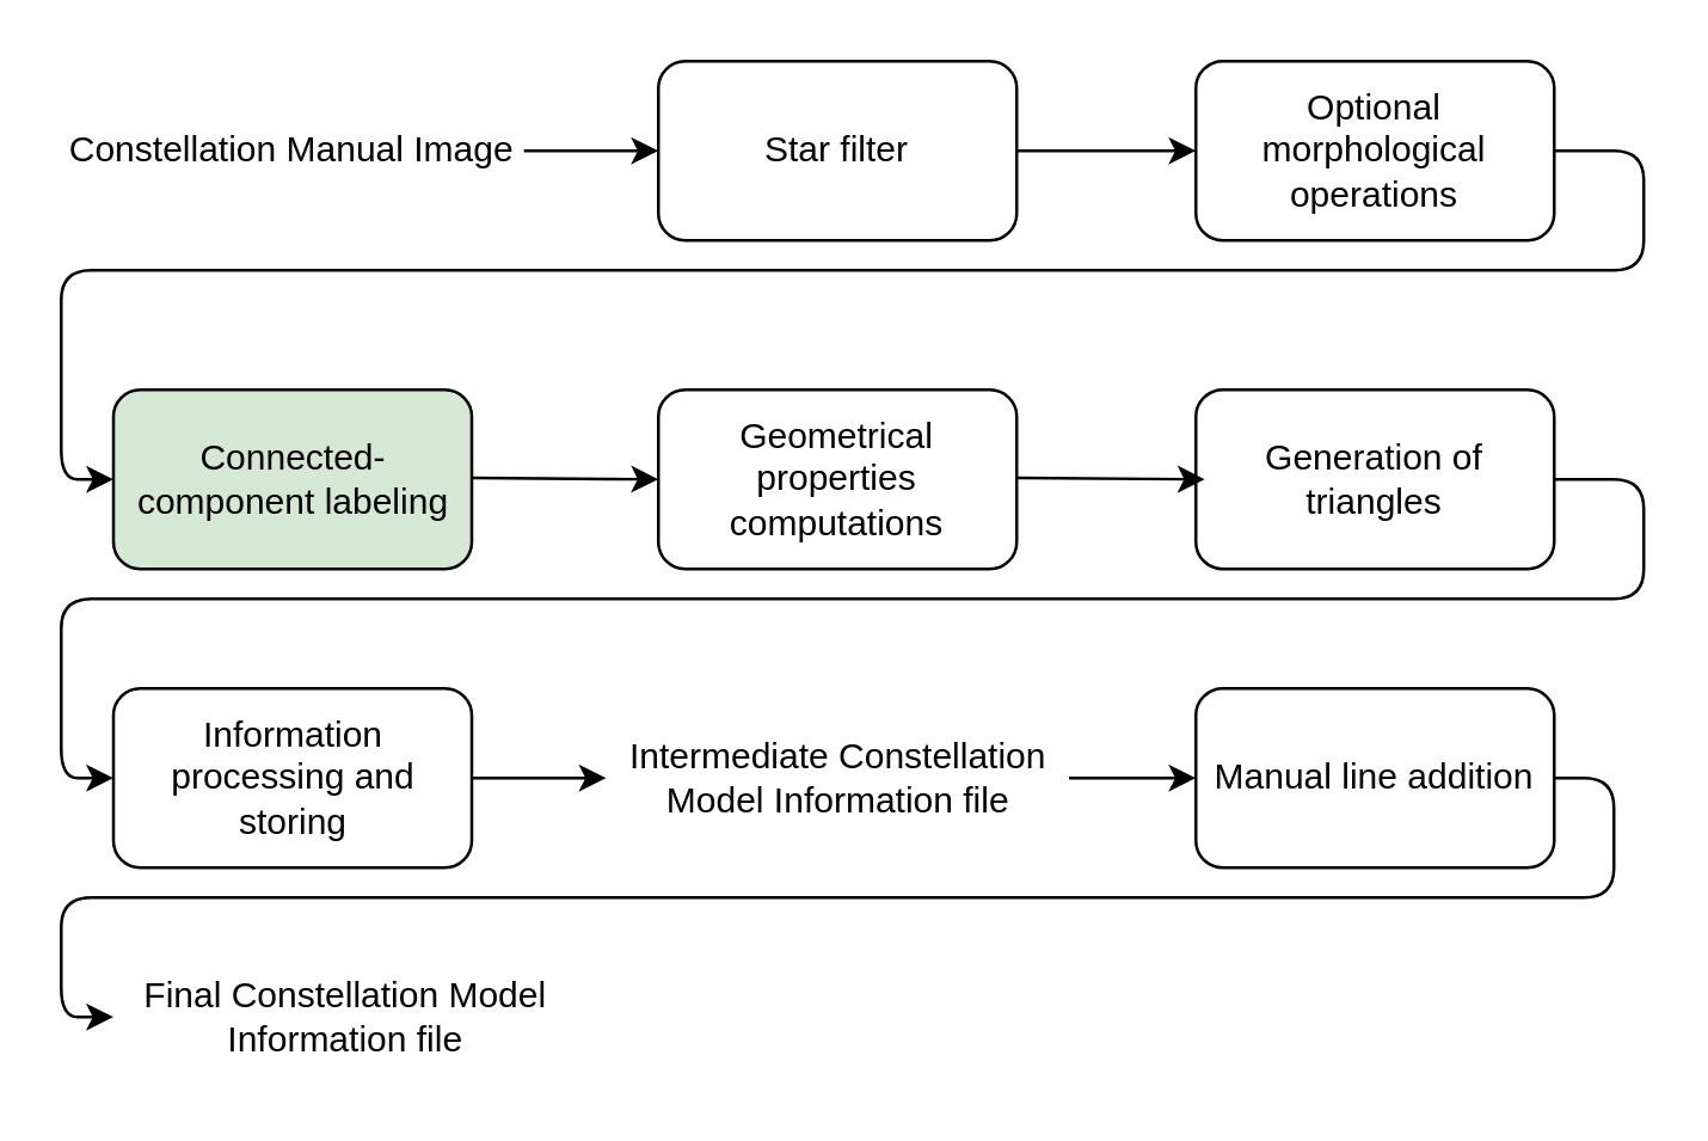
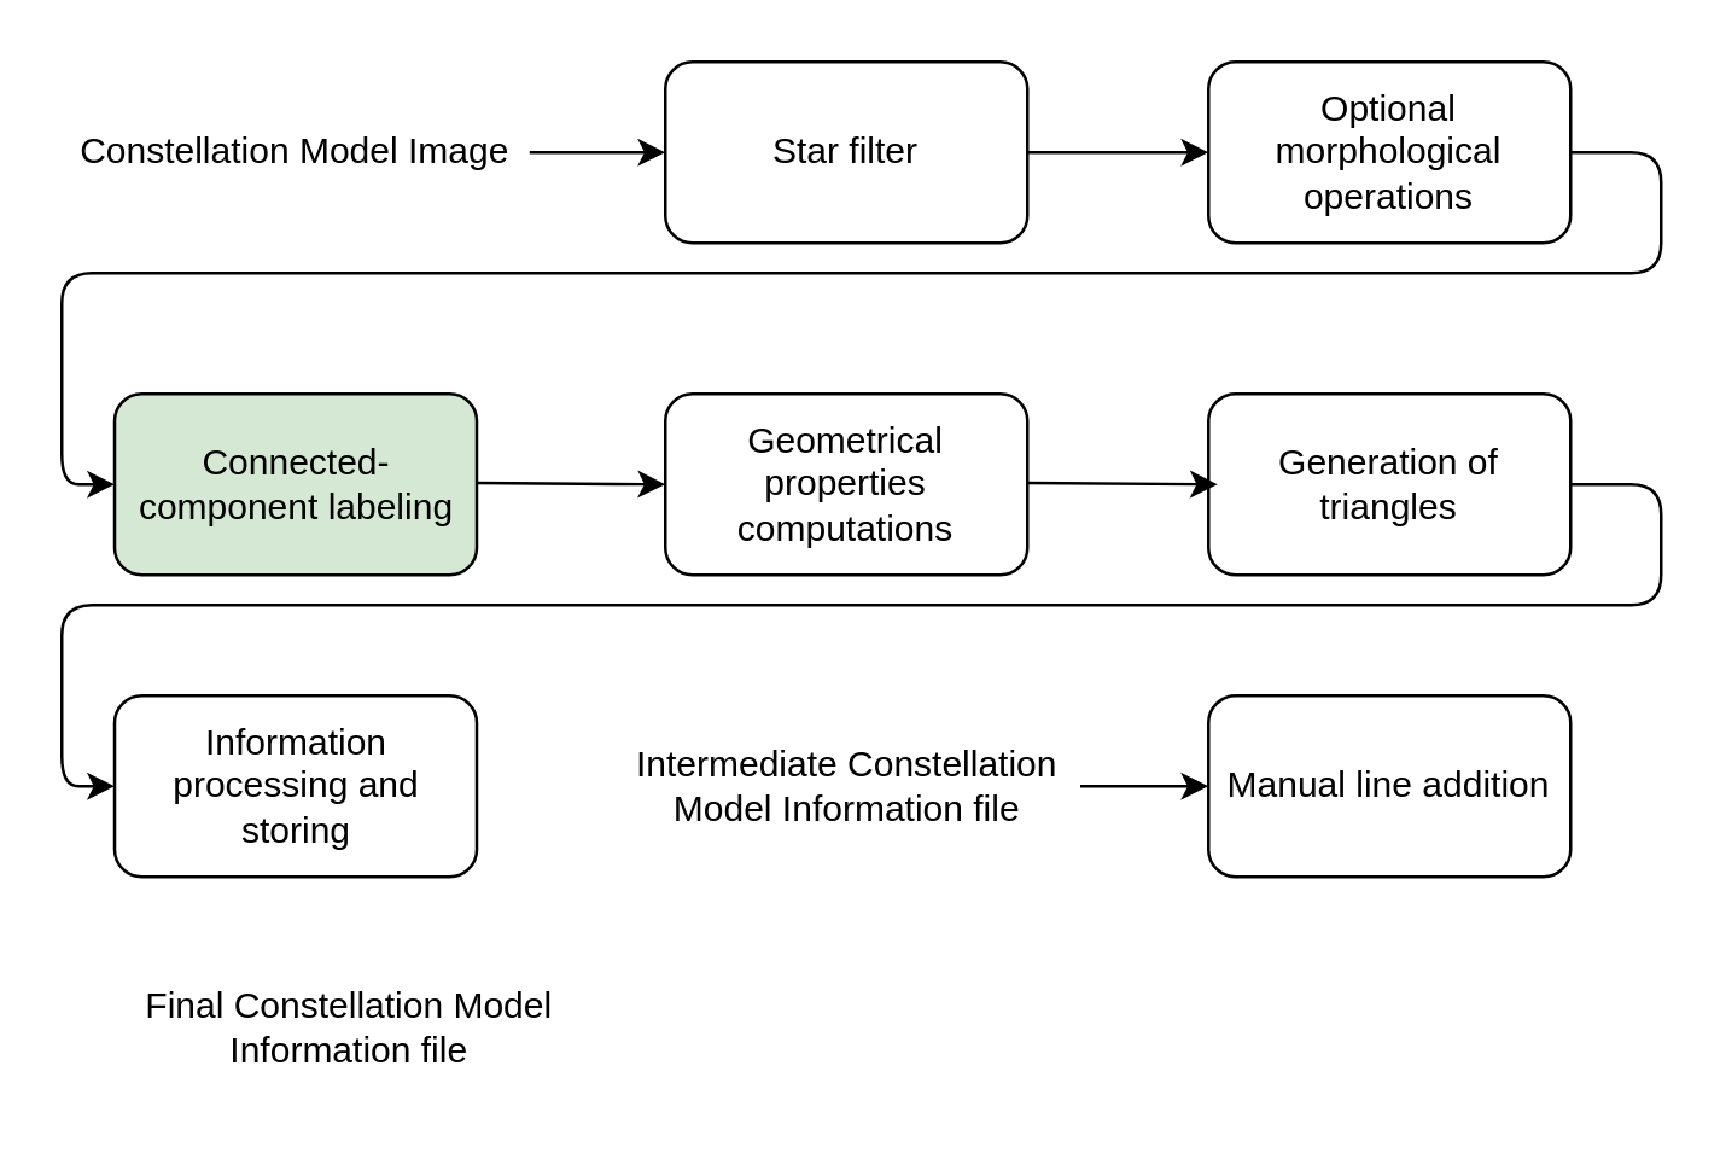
  <mxCell id="0" />
  <mxCell id="1" parent="0" />
  <mxCell id="2" value="Star filter" style="rounded=1;whiteSpace=wrap;html=1;" vertex="1" parent="1"><mxGeometry x="220" y="20" width="120" height="60" as="geometry" /></mxCell>
- <mxCell id="3" value="Constellation Manual Image" style="text;html=1;strokeColor=none;fillColor=none;align=center;verticalAlign=middle;whiteSpace=wrap;rounded=0;" vertex="1" parent="1"><mxGeometry x="20" y="30" width="155" height="40" as="geometry" /></mxCell>
+ <mxCell id="3" value="Constellation Model Image" style="text;html=1;strokeColor=none;fillColor=none;align=center;verticalAlign=middle;whiteSpace=wrap;rounded=0;" vertex="1" parent="1"><mxGeometry x="20" y="30" width="155" height="40" as="geometry" /></mxCell>
  <mxCell id="4" value="Optional morphological operations" style="rounded=1;whiteSpace=wrap;html=1;" vertex="1" parent="1"><mxGeometry x="400" y="20" width="120" height="60" as="geometry" /></mxCell>
  <mxCell id="5" value="Connected-component labeling" style="rounded=1;whiteSpace=wrap;html=1;fillColor=#d5e8d4;" vertex="1" parent="1"><mxGeometry x="37.5" y="130" width="120" height="60" as="geometry" /></mxCell>
  <mxCell id="6" value="Geometrical properties computations" style="rounded=1;whiteSpace=wrap;html=1;" vertex="1" parent="1"><mxGeometry x="220" y="130" width="120" height="60" as="geometry" /></mxCell>
  <mxCell id="7" value="Generation of triangles" style="rounded=1;whiteSpace=wrap;html=1;" vertex="1" parent="1"><mxGeometry x="400" y="130" width="120" height="60" as="geometry" /></mxCell>
  <mxCell id="8" value="Intermediate Constellation Model Information file" style="text;html=1;strokeColor=none;fillColor=none;align=center;verticalAlign=middle;whiteSpace=wrap;rounded=0;" vertex="1" parent="1"><mxGeometry x="202.5" y="240" width="155" height="40" as="geometry" /></mxCell>
  <mxCell id="9" value="Information processing and storing" style="rounded=1;whiteSpace=wrap;html=1;" vertex="1" parent="1"><mxGeometry x="37.5" y="230" width="120" height="60" as="geometry" /></mxCell>
  <mxCell id="10" value="Manual line addition" style="rounded=1;whiteSpace=wrap;html=1;" vertex="1" parent="1"><mxGeometry x="400" y="230" width="120" height="60" as="geometry" /></mxCell>
  <mxCell id="11" value="Final Constellation Model Information file" style="text;html=1;strokeColor=none;fillColor=none;align=center;verticalAlign=middle;whiteSpace=wrap;rounded=0;" vertex="1" parent="1"><mxGeometry x="37.5" y="320" width="155" height="40" as="geometry" /></mxCell>
  <mxCell id="12" value="" style="endArrow=classic;html=1;exitX=1;exitY=0.5;exitDx=0;exitDy=0;entryX=0;entryY=0.5;entryDx=0;entryDy=0;" edge="1" parent="1" source="3" target="2"><mxGeometry width="50" height="50" relative="1" as="geometry"><mxPoint x="150" y="250" as="sourcePoint" /><mxPoint x="200" y="200" as="targetPoint" /></mxGeometry></mxCell>
  <mxCell id="13" value="" style="endArrow=classic;html=1;exitX=1;exitY=0.5;exitDx=0;exitDy=0;entryX=0;entryY=0.5;entryDx=0;entryDy=0;" edge="1" parent="1" source="2" target="4"><mxGeometry width="50" height="50" relative="1" as="geometry"><mxPoint x="350" y="140" as="sourcePoint" /><mxPoint x="400" y="90" as="targetPoint" /></mxGeometry></mxCell>
  <mxCell id="14" value="" style="endArrow=classic;html=1;exitX=1;exitY=0.5;exitDx=0;exitDy=0;entryX=0;entryY=0.5;entryDx=0;entryDy=0;" edge="1" parent="1" source="4" target="5"><mxGeometry width="50" height="50" relative="1" as="geometry"><mxPoint x="220" y="140" as="sourcePoint" /><mxPoint x="270" y="90" as="targetPoint" /><Array as="points"><mxPoint x="550" y="50" /><mxPoint x="550" y="90" /><mxPoint x="20" y="90" /><mxPoint x="20" y="160" /></Array></mxGeometry></mxCell>
  <mxCell id="15" value="" style="endArrow=classic;html=1;exitX=1;exitY=0.5;exitDx=0;exitDy=0;entryX=0;entryY=0.5;entryDx=0;entryDy=0;" edge="1" parent="1" target="9"><mxGeometry width="50" height="50" relative="1" as="geometry"><mxPoint x="520" y="160" as="sourcePoint" /><mxPoint x="37.5" y="270" as="targetPoint" /><Array as="points"><mxPoint x="550" y="160" /><mxPoint x="550" y="200" /><mxPoint x="20" y="200" /><mxPoint x="20" y="260" /></Array></mxGeometry></mxCell>
  <mxCell id="16" value="" style="endArrow=classic;html=1;exitX=1;exitY=0.5;exitDx=0;exitDy=0;entryX=0;entryY=0.5;entryDx=0;entryDy=0;" edge="1" parent="1" target="6"><mxGeometry width="50" height="50" relative="1" as="geometry"><mxPoint x="157.5" y="159.5" as="sourcePoint" /><mxPoint x="202.5" y="159.5" as="targetPoint" /></mxGeometry></mxCell>
  <mxCell id="17" value="" style="endArrow=classic;html=1;exitX=1;exitY=0.5;exitDx=0;exitDy=0;" edge="1" parent="1"><mxGeometry width="50" height="50" relative="1" as="geometry"><mxPoint x="340" y="159.5" as="sourcePoint" /><mxPoint x="403" y="160" as="targetPoint" /></mxGeometry></mxCell>
- <mxCell id="18" value="" style="endArrow=classic;html=1;exitX=1;exitY=0.5;exitDx=0;exitDy=0;entryX=0;entryY=0.5;entryDx=0;entryDy=0;" edge="1" parent="1" source="9" target="8"><mxGeometry width="50" height="50" relative="1" as="geometry"><mxPoint x="250" y="360" as="sourcePoint" /><mxPoint x="300" y="310" as="targetPoint" /></mxGeometry></mxCell>
  <mxCell id="19" value="" style="endArrow=classic;html=1;exitX=1;exitY=0.5;exitDx=0;exitDy=0;entryX=0;entryY=0.5;entryDx=0;entryDy=0;" edge="1" parent="1" source="8" target="10"><mxGeometry width="50" height="50" relative="1" as="geometry"><mxPoint x="280" y="390" as="sourcePoint" /><mxPoint x="330" y="340" as="targetPoint" /></mxGeometry></mxCell>
- <mxCell id="20" value="" style="endArrow=classic;html=1;exitX=1;exitY=0.5;exitDx=0;exitDy=0;entryX=0;entryY=0.5;entryDx=0;entryDy=0;" edge="1" parent="1" source="10" target="11"><mxGeometry width="50" height="50" relative="1" as="geometry"><mxPoint x="400" y="400" as="sourcePoint" /><mxPoint x="450" y="350" as="targetPoint" /><Array as="points"><mxPoint x="540" y="260" /><mxPoint x="540" y="300" /><mxPoint x="20" y="300" /><mxPoint x="20" y="340" /></Array></mxGeometry></mxCell>
